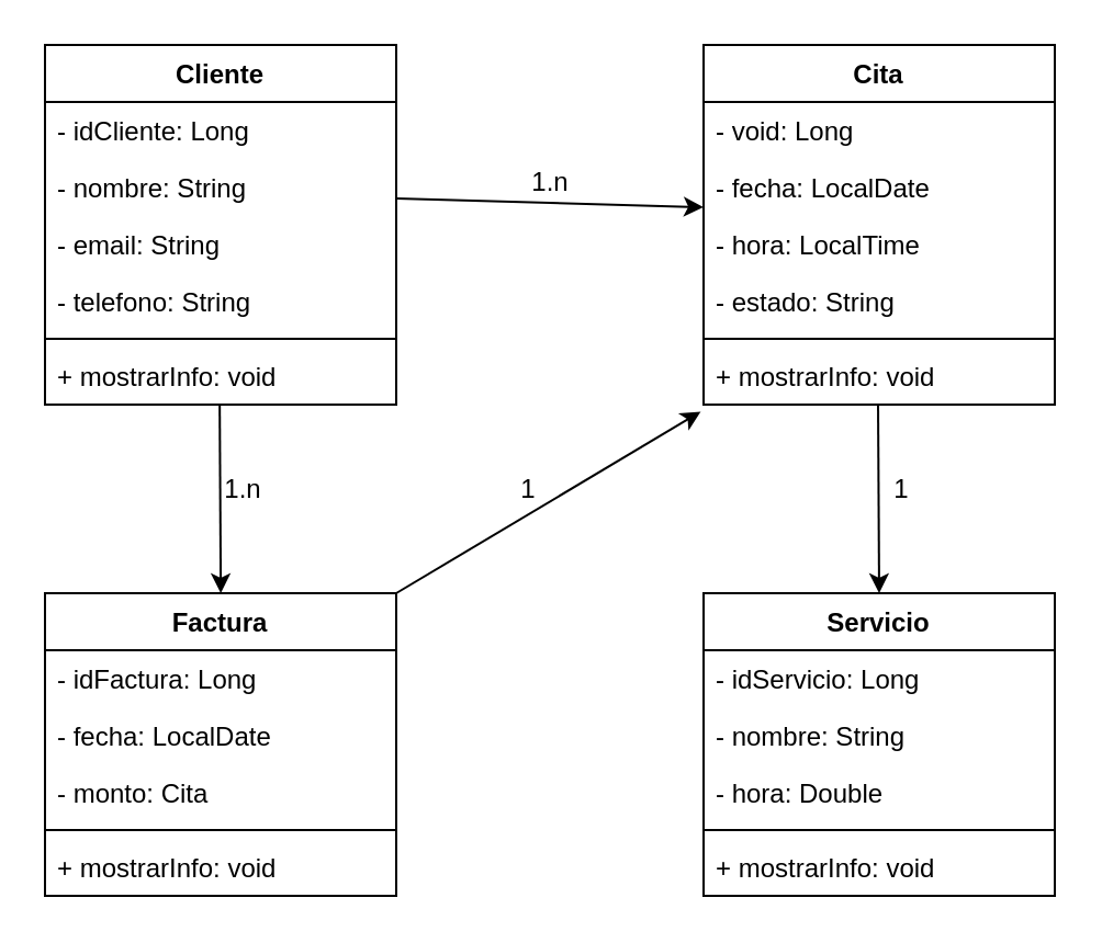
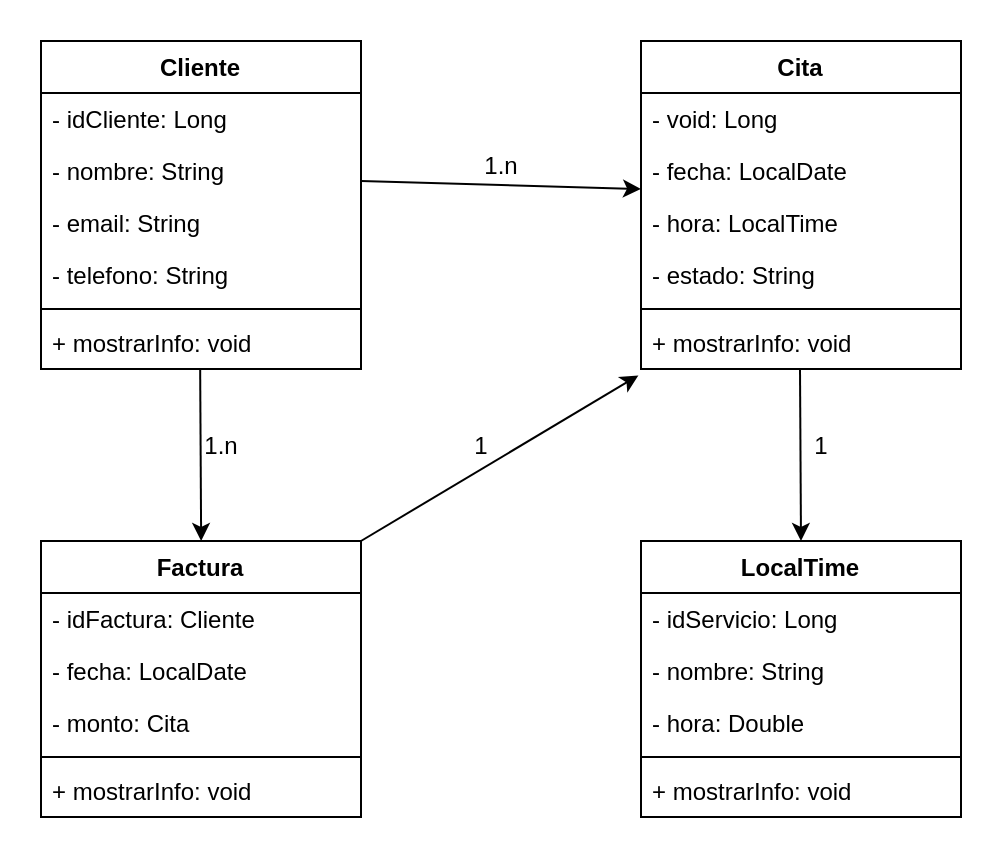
  <mxCell id="0" />
  <mxCell id="1" parent="0" />
  <mxCell id="2" value="Cliente" style="swimlane;fontStyle=1;align=center;verticalAlign=top;childLayout=stackLayout;horizontal=1;startSize=26;horizontalStack=0;resizeParent=1;resizeParentMax=0;resizeLast=0;collapsible=1;marginBottom=0;whiteSpace=wrap;html=1;" vertex="1" parent="1"><mxGeometry x="20" y="20" width="160" height="164" as="geometry" /></mxCell>
  <mxCell id="3" value="- idCliente: Long" style="text;strokeColor=none;fillColor=none;align=left;verticalAlign=top;spacingLeft=4;spacingRight=4;overflow=hidden;rotatable=0;points=[[0,0.5],[1,0.5]];portConstraint=eastwest;whiteSpace=wrap;html=1;" vertex="1" parent="2"><mxGeometry y="26" width="160" height="26" as="geometry" /></mxCell>
  <mxCell id="4" value="- nombre: String" style="text;strokeColor=none;fillColor=none;align=left;verticalAlign=top;spacingLeft=4;spacingRight=4;overflow=hidden;rotatable=0;points=[[0,0.5],[1,0.5]];portConstraint=eastwest;whiteSpace=wrap;html=1;" vertex="1" parent="2"><mxGeometry y="52" width="160" height="26" as="geometry" /></mxCell>
  <mxCell id="5" value="- email: String" style="text;strokeColor=none;fillColor=none;align=left;verticalAlign=top;spacingLeft=4;spacingRight=4;overflow=hidden;rotatable=0;points=[[0,0.5],[1,0.5]];portConstraint=eastwest;whiteSpace=wrap;html=1;" vertex="1" parent="2"><mxGeometry y="78" width="160" height="26" as="geometry" /></mxCell>
  <mxCell id="6" value="- telefono: String" style="text;strokeColor=none;fillColor=none;align=left;verticalAlign=top;spacingLeft=4;spacingRight=4;overflow=hidden;rotatable=0;points=[[0,0.5],[1,0.5]];portConstraint=eastwest;whiteSpace=wrap;html=1;" vertex="1" parent="2"><mxGeometry y="104" width="160" height="26" as="geometry" /></mxCell>
  <mxCell id="7" value="" style="line;strokeWidth=1;fillColor=none;align=left;verticalAlign=middle;spacingTop=-1;spacingLeft=3;spacingRight=3;rotatable=0;labelPosition=right;points=[];portConstraint=eastwest;strokeColor=inherit;" vertex="1" parent="2"><mxGeometry y="130" width="160" height="8" as="geometry" /></mxCell>
  <mxCell id="8" value="+ mostrarInfo: void" style="text;strokeColor=none;fillColor=none;align=left;verticalAlign=top;spacingLeft=4;spacingRight=4;overflow=hidden;rotatable=0;points=[[0,0.5],[1,0.5]];portConstraint=eastwest;whiteSpace=wrap;html=1;" vertex="1" parent="2"><mxGeometry y="138" width="160" height="26" as="geometry" /></mxCell>
  <mxCell id="9" value="Cita" style="swimlane;fontStyle=1;align=center;verticalAlign=top;childLayout=stackLayout;horizontal=1;startSize=26;horizontalStack=0;resizeParent=1;resizeParentMax=0;resizeLast=0;collapsible=1;marginBottom=0;whiteSpace=wrap;html=1;" vertex="1" parent="1"><mxGeometry x="320" y="20" width="160" height="164" as="geometry" /></mxCell>
  <mxCell id="10" value="- void: Long" style="text;strokeColor=none;fillColor=none;align=left;verticalAlign=top;spacingLeft=4;spacingRight=4;overflow=hidden;rotatable=0;points=[[0,0.5],[1,0.5]];portConstraint=eastwest;whiteSpace=wrap;html=1;" vertex="1" parent="9"><mxGeometry y="26" width="160" height="26" as="geometry" /></mxCell>
  <mxCell id="11" value="- fecha: LocalDate" style="text;strokeColor=none;fillColor=none;align=left;verticalAlign=top;spacingLeft=4;spacingRight=4;overflow=hidden;rotatable=0;points=[[0,0.5],[1,0.5]];portConstraint=eastwest;whiteSpace=wrap;html=1;" vertex="1" parent="9"><mxGeometry y="52" width="160" height="26" as="geometry" /></mxCell>
  <mxCell id="12" value="- hora: LocalTime" style="text;strokeColor=none;fillColor=none;align=left;verticalAlign=top;spacingLeft=4;spacingRight=4;overflow=hidden;rotatable=0;points=[[0,0.5],[1,0.5]];portConstraint=eastwest;whiteSpace=wrap;html=1;" vertex="1" parent="9"><mxGeometry y="78" width="160" height="26" as="geometry" /></mxCell>
  <mxCell id="13" value="- estado: String" style="text;strokeColor=none;fillColor=none;align=left;verticalAlign=top;spacingLeft=4;spacingRight=4;overflow=hidden;rotatable=0;points=[[0,0.5],[1,0.5]];portConstraint=eastwest;whiteSpace=wrap;html=1;" vertex="1" parent="9"><mxGeometry y="104" width="160" height="26" as="geometry" /></mxCell>
  <mxCell id="14" value="" style="line;strokeWidth=1;fillColor=none;align=left;verticalAlign=middle;spacingTop=-1;spacingLeft=3;spacingRight=3;rotatable=0;labelPosition=right;points=[];portConstraint=eastwest;strokeColor=inherit;" vertex="1" parent="9"><mxGeometry y="130" width="160" height="8" as="geometry" /></mxCell>
  <mxCell id="15" value="+ mostrarInfo: void" style="text;strokeColor=none;fillColor=none;align=left;verticalAlign=top;spacingLeft=4;spacingRight=4;overflow=hidden;rotatable=0;points=[[0,0.5],[1,0.5]];portConstraint=eastwest;whiteSpace=wrap;html=1;" vertex="1" parent="9"><mxGeometry y="138" width="160" height="26" as="geometry" /></mxCell>
  <mxCell id="16" value="Factura" style="swimlane;fontStyle=1;align=center;verticalAlign=top;childLayout=stackLayout;horizontal=1;startSize=26;horizontalStack=0;resizeParent=1;resizeParentMax=0;resizeLast=0;collapsible=1;marginBottom=0;whiteSpace=wrap;html=1;" vertex="1" parent="1"><mxGeometry x="20" y="270" width="160" height="138" as="geometry" /></mxCell>
- <mxCell id="17" value="- idFactura: Long" style="text;strokeColor=none;fillColor=none;align=left;verticalAlign=top;spacingLeft=4;spacingRight=4;overflow=hidden;rotatable=0;points=[[0,0.5],[1,0.5]];portConstraint=eastwest;whiteSpace=wrap;html=1;" vertex="1" parent="16"><mxGeometry y="26" width="160" height="26" as="geometry" /></mxCell>
+ <mxCell id="17" value="- idFactura: Cliente" style="text;strokeColor=none;fillColor=none;align=left;verticalAlign=top;spacingLeft=4;spacingRight=4;overflow=hidden;rotatable=0;points=[[0,0.5],[1,0.5]];portConstraint=eastwest;whiteSpace=wrap;html=1;" vertex="1" parent="16"><mxGeometry y="26" width="160" height="26" as="geometry" /></mxCell>
  <mxCell id="18" value="- fecha: LocalDate" style="text;strokeColor=none;fillColor=none;align=left;verticalAlign=top;spacingLeft=4;spacingRight=4;overflow=hidden;rotatable=0;points=[[0,0.5],[1,0.5]];portConstraint=eastwest;whiteSpace=wrap;html=1;" vertex="1" parent="16"><mxGeometry y="52" width="160" height="26" as="geometry" /></mxCell>
  <mxCell id="19" value="- monto: Cita" style="text;strokeColor=none;fillColor=none;align=left;verticalAlign=top;spacingLeft=4;spacingRight=4;overflow=hidden;rotatable=0;points=[[0,0.5],[1,0.5]];portConstraint=eastwest;whiteSpace=wrap;html=1;" vertex="1" parent="16"><mxGeometry y="78" width="160" height="26" as="geometry" /></mxCell>
  <mxCell id="20" value="" style="line;strokeWidth=1;fillColor=none;align=left;verticalAlign=middle;spacingTop=-1;spacingLeft=3;spacingRight=3;rotatable=0;labelPosition=right;points=[];portConstraint=eastwest;strokeColor=inherit;" vertex="1" parent="16"><mxGeometry y="104" width="160" height="8" as="geometry" /></mxCell>
  <mxCell id="21" value="+ mostrarInfo: void" style="text;strokeColor=none;fillColor=none;align=left;verticalAlign=top;spacingLeft=4;spacingRight=4;overflow=hidden;rotatable=0;points=[[0,0.5],[1,0.5]];portConstraint=eastwest;whiteSpace=wrap;html=1;" vertex="1" parent="16"><mxGeometry y="112" width="160" height="26" as="geometry" /></mxCell>
- <mxCell id="22" value="Servicio" style="swimlane;fontStyle=1;align=center;verticalAlign=top;childLayout=stackLayout;horizontal=1;startSize=26;horizontalStack=0;resizeParent=1;resizeParentMax=0;resizeLast=0;collapsible=1;marginBottom=0;whiteSpace=wrap;html=1;" vertex="1" parent="1"><mxGeometry x="320" y="270" width="160" height="138" as="geometry" /></mxCell>
+ <mxCell id="22" value="LocalTime" style="swimlane;fontStyle=1;align=center;verticalAlign=top;childLayout=stackLayout;horizontal=1;startSize=26;horizontalStack=0;resizeParent=1;resizeParentMax=0;resizeLast=0;collapsible=1;marginBottom=0;whiteSpace=wrap;html=1;" vertex="1" parent="1"><mxGeometry x="320" y="270" width="160" height="138" as="geometry" /></mxCell>
  <mxCell id="23" value="- idServicio: Long" style="text;strokeColor=none;fillColor=none;align=left;verticalAlign=top;spacingLeft=4;spacingRight=4;overflow=hidden;rotatable=0;points=[[0,0.5],[1,0.5]];portConstraint=eastwest;whiteSpace=wrap;html=1;" vertex="1" parent="22"><mxGeometry y="26" width="160" height="26" as="geometry" /></mxCell>
  <mxCell id="24" value="- nombre: String" style="text;strokeColor=none;fillColor=none;align=left;verticalAlign=top;spacingLeft=4;spacingRight=4;overflow=hidden;rotatable=0;points=[[0,0.5],[1,0.5]];portConstraint=eastwest;whiteSpace=wrap;html=1;" vertex="1" parent="22"><mxGeometry y="52" width="160" height="26" as="geometry" /></mxCell>
  <mxCell id="25" value="- hora: Double" style="text;strokeColor=none;fillColor=none;align=left;verticalAlign=top;spacingLeft=4;spacingRight=4;overflow=hidden;rotatable=0;points=[[0,0.5],[1,0.5]];portConstraint=eastwest;whiteSpace=wrap;html=1;" vertex="1" parent="22"><mxGeometry y="78" width="160" height="26" as="geometry" /></mxCell>
  <mxCell id="26" value="" style="line;strokeWidth=1;fillColor=none;align=left;verticalAlign=middle;spacingTop=-1;spacingLeft=3;spacingRight=3;rotatable=0;labelPosition=right;points=[];portConstraint=eastwest;strokeColor=inherit;" vertex="1" parent="22"><mxGeometry y="104" width="160" height="8" as="geometry" /></mxCell>
  <mxCell id="27" value="+ mostrarInfo: void" style="text;strokeColor=none;fillColor=none;align=left;verticalAlign=top;spacingLeft=4;spacingRight=4;overflow=hidden;rotatable=0;points=[[0,0.5],[1,0.5]];portConstraint=eastwest;whiteSpace=wrap;html=1;" vertex="1" parent="22"><mxGeometry y="112" width="160" height="26" as="geometry" /></mxCell>
  <mxCell id="28" value="" style="entryX=-0.008;entryY=1.123;entryDx=0;entryDy=0;entryPerimeter=0;" edge="1" parent="1" target="15"><mxGeometry relative="1" as="geometry"><mxPoint x="180" y="270" as="sourcePoint" /><mxPoint x="300" y="198" as="targetPoint" /></mxGeometry></mxCell>
  <mxCell id="29" value="" style="entryX=0.5;entryY=0;entryDx=0;entryDy=0;" edge="1" parent="1" target="22"><mxGeometry relative="1" as="geometry"><mxPoint x="399.5" y="184" as="sourcePoint" /><mxPoint x="399.5" y="244" as="targetPoint" /></mxGeometry></mxCell>
  <mxCell id="30" value="1" style="text;html=1;align=center;verticalAlign=middle;resizable=0;points=[];autosize=1;strokeColor=none;fillColor=none;" vertex="1" parent="1"><mxGeometry x="395" y="208" width="30" height="30" as="geometry" /></mxCell>
  <mxCell id="31" value="1" style="text;html=1;align=center;verticalAlign=middle;resizable=0;points=[];autosize=1;strokeColor=none;fillColor=none;" vertex="1" parent="1"><mxGeometry x="225" y="208" width="30" height="30" as="geometry" /></mxCell>
  <mxCell id="32" value="" style="entryX=0.5;entryY=0;entryDx=0;entryDy=0;" edge="1" parent="1"><mxGeometry relative="1" as="geometry"><mxPoint x="99.58" y="184" as="sourcePoint" /><mxPoint x="100.08" y="270" as="targetPoint" /></mxGeometry></mxCell>
  <mxCell id="33" value="1.n" style="text;html=1;align=center;verticalAlign=middle;resizable=0;points=[];autosize=1;strokeColor=none;fillColor=none;" vertex="1" parent="1"><mxGeometry x="90" y="208" width="40" height="30" as="geometry" /></mxCell>
  <mxCell id="34" value="" edge="1" parent="1"><mxGeometry relative="1" as="geometry"><mxPoint x="180" y="90" as="sourcePoint" /><mxPoint x="320" y="94" as="targetPoint" /></mxGeometry></mxCell>
  <mxCell id="35" value="1.n" style="text;html=1;align=center;verticalAlign=middle;resizable=0;points=[];autosize=1;strokeColor=none;fillColor=none;" vertex="1" parent="1"><mxGeometry x="230" y="68" width="40" height="30" as="geometry" /></mxCell>
